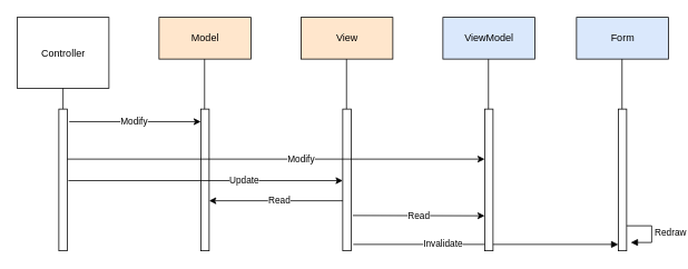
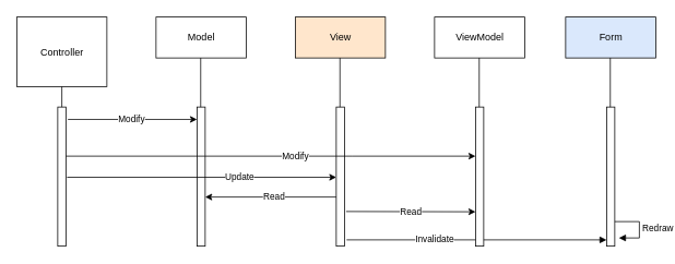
  <mxCell id="0" />
  <mxCell id="1" parent="0" />
  <mxCell id="2" value="Controller" style="html=1;" parent="1" vertex="1"><mxGeometry x="20" y="20" width="110" height="85" as="geometry" /></mxCell>
- <mxCell id="3" value="Model" style="html=1;fillColor=#ffe6cc;" parent="1" vertex="1"><mxGeometry x="190" y="20" width="110" height="50" as="geometry" /></mxCell>
+ <mxCell id="3" value="Model" style="html=1;" parent="1" vertex="1"><mxGeometry x="190" y="20" width="110" height="50" as="geometry" /></mxCell>
  <mxCell id="4" value="View" style="html=1;fillColor=#ffe6cc;" parent="1" vertex="1"><mxGeometry x="360" y="20" width="110" height="50" as="geometry" /></mxCell>
  <mxCell id="5" value="" style="html=1;points=[];perimeter=orthogonalPerimeter;" parent="1" vertex="1"><mxGeometry x="70" y="130" width="10" height="170" as="geometry" /></mxCell>
  <mxCell id="6" value="" style="html=1;points=[];perimeter=orthogonalPerimeter;" parent="1" vertex="1"><mxGeometry x="240" y="130" width="10" height="170" as="geometry" /></mxCell>
  <mxCell id="7" value="" style="html=1;points=[];perimeter=orthogonalPerimeter;" parent="1" vertex="1"><mxGeometry x="410" y="130" width="10" height="170" as="geometry" /></mxCell>
  <mxCell id="8" value="Modify" style="endArrow=classic;html=1;rounded=0;exitX=1.24;exitY=0.089;exitDx=0;exitDy=0;exitPerimeter=0;" parent="1" source="5" target="6" edge="1"><mxGeometry x="-0.012" width="50" height="50" relative="1" as="geometry"><mxPoint x="290" y="180" as="sourcePoint" /><mxPoint x="340" y="130" as="targetPoint" /><mxPoint as="offset" /></mxGeometry></mxCell>
  <mxCell id="9" value="" style="endArrow=none;html=1;rounded=0;entryX=0.5;entryY=1;entryDx=0;entryDy=0;" parent="1" target="2" edge="1"><mxGeometry width="50" height="50" relative="1" as="geometry"><mxPoint x="75" y="130" as="sourcePoint" /><mxPoint x="380" y="130" as="targetPoint" /></mxGeometry></mxCell>
  <mxCell id="10" value="" style="endArrow=none;html=1;rounded=0;entryX=0.5;entryY=1;entryDx=0;entryDy=0;" parent="1" edge="1"><mxGeometry width="50" height="50" relative="1" as="geometry"><mxPoint x="244.5" y="130" as="sourcePoint" /><mxPoint x="244.5" y="70" as="targetPoint" /></mxGeometry></mxCell>
  <mxCell id="11" value="" style="endArrow=none;html=1;rounded=0;entryX=0.5;entryY=1;entryDx=0;entryDy=0;" parent="1" edge="1"><mxGeometry width="50" height="50" relative="1" as="geometry"><mxPoint x="414.5" y="130" as="sourcePoint" /><mxPoint x="414.5" y="70" as="targetPoint" /></mxGeometry></mxCell>
  <mxCell id="12" value="Update" style="endArrow=classic;html=1;rounded=0;entryX=0;entryY=0.505;entryDx=0;entryDy=0;entryPerimeter=0;exitX=1.138;exitY=0.505;exitDx=0;exitDy=0;exitPerimeter=0;" parent="1" source="5" target="7" edge="1"><mxGeometry x="0.283" width="50" height="50" relative="1" as="geometry"><mxPoint x="50" y="233" as="sourcePoint" /><mxPoint x="340" y="130" as="targetPoint" /><Array as="points" /><mxPoint as="offset" /></mxGeometry></mxCell>
  <mxCell id="13" value="Read" style="endArrow=classic;html=1;rounded=0;exitX=0;exitY=0.647;exitDx=0;exitDy=0;exitPerimeter=0;" parent="1" source="7" target="6" edge="1"><mxGeometry x="-0.048" width="50" height="50" relative="1" as="geometry"><mxPoint x="290" y="180" as="sourcePoint" /><mxPoint x="340" y="130" as="targetPoint" /><Array as="points" /><mxPoint as="offset" /></mxGeometry></mxCell>
  <mxCell id="14" value="Form" style="html=1;fillColor=#dae8fc;" parent="1" vertex="1"><mxGeometry x="690" y="20" width="110" height="50" as="geometry" /></mxCell>
  <mxCell id="15" value="" style="html=1;points=[];perimeter=orthogonalPerimeter;" parent="1" vertex="1"><mxGeometry x="740" y="130" width="10" height="170" as="geometry" /></mxCell>
  <mxCell id="16" value="" style="endArrow=none;html=1;rounded=0;entryX=0.5;entryY=1;entryDx=0;entryDy=0;" parent="1" edge="1"><mxGeometry width="50" height="50" relative="1" as="geometry"><mxPoint x="744.5" y="130" as="sourcePoint" /><mxPoint x="744.5" y="70" as="targetPoint" /></mxGeometry></mxCell>
  <mxCell id="17" value="Invalidate" style="html=1;verticalAlign=bottom;endArrow=block;rounded=0;exitX=1.261;exitY=0.955;exitDx=0;exitDy=0;exitPerimeter=0;entryX=0;entryY=0.955;entryDx=0;entryDy=0;entryPerimeter=0;" parent="1" source="7" edge="1" target="15"><mxGeometry x="-0.323" y="-8" width="80" relative="1" as="geometry"><mxPoint x="450" y="151" as="sourcePoint" /><mxPoint x="740" y="212" as="targetPoint" /><mxPoint as="offset" /></mxGeometry></mxCell>
  <mxCell id="18" value="Redraw" style="edgeStyle=orthogonalEdgeStyle;html=1;align=left;spacingLeft=2;endArrow=block;rounded=0;entryX=1;entryY=0;" parent="1" edge="1"><mxGeometry relative="1" as="geometry"><mxPoint x="750" y="270" as="sourcePoint" /><Array as="points"><mxPoint x="780" y="270" /></Array><mxPoint x="755" y="290" as="targetPoint" /></mxGeometry></mxCell>
- <mxCell id="19" value="ViewModel" style="html=1;fillColor=#dae8fc;" parent="1" vertex="1"><mxGeometry x="530" y="20" width="110" height="50" as="geometry" /></mxCell>
+ <mxCell id="19" value="ViewModel" style="html=1;" parent="1" vertex="1"><mxGeometry x="530" y="20" width="110" height="50" as="geometry" /></mxCell>
  <mxCell id="20" value="" style="html=1;points=[];perimeter=orthogonalPerimeter;" parent="1" vertex="1"><mxGeometry x="580" y="130" width="10" height="170" as="geometry" /></mxCell>
  <mxCell id="21" value="" style="endArrow=none;html=1;rounded=0;entryX=0.5;entryY=1;entryDx=0;entryDy=0;" parent="1" edge="1"><mxGeometry width="50" height="50" relative="1" as="geometry"><mxPoint x="584.5" y="130" as="sourcePoint" /><mxPoint x="584.5" y="70" as="targetPoint" /></mxGeometry></mxCell>
  <mxCell id="22" value="Modify" style="endArrow=classic;html=1;rounded=0;exitX=1;exitY=0.353;exitDx=0;exitDy=0;exitPerimeter=0;entryX=0;entryY=0.353;entryDx=0;entryDy=0;entryPerimeter=0;" parent="1" source="5" target="20" edge="1"><mxGeometry x="0.119" width="50" height="50" relative="1" as="geometry"><mxPoint x="290" y="180" as="sourcePoint" /><mxPoint x="340" y="130" as="targetPoint" /><Array as="points"><mxPoint x="430" y="190" /></Array><mxPoint as="offset" /></mxGeometry></mxCell>
  <mxCell id="23" value="Read" style="endArrow=classic;html=1;rounded=0;exitX=1.2;exitY=0.751;exitDx=0;exitDy=0;exitPerimeter=0;" parent="1" source="7" edge="1"><mxGeometry width="50" height="50" relative="1" as="geometry"><mxPoint x="240" y="180" as="sourcePoint" /><mxPoint x="580" y="258" as="targetPoint" /></mxGeometry></mxCell>
